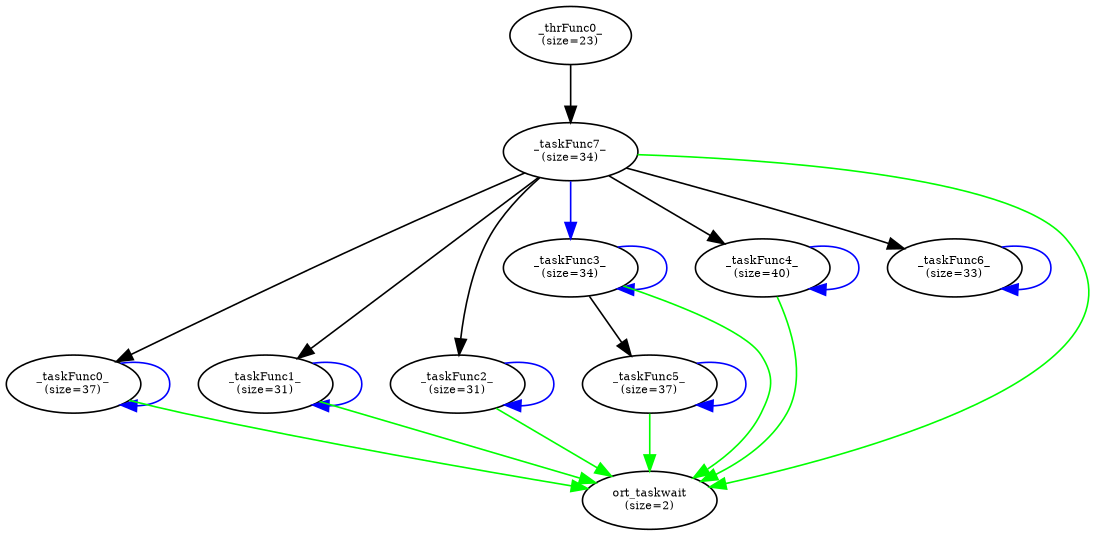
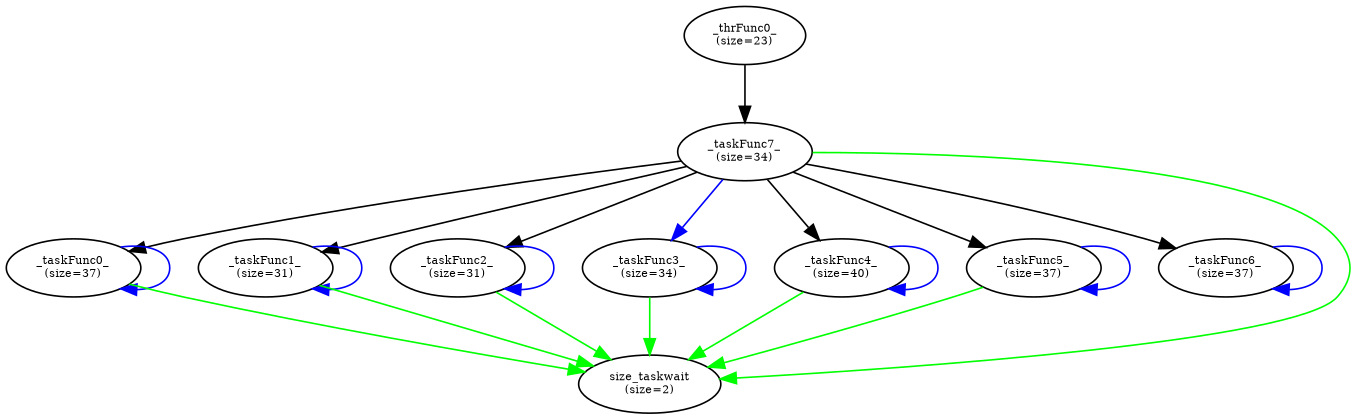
  digraph {
    rankdir=TB
    node [fontsize=7]
    edge [color=blue]
    n1 [label="_thrFunc0_\n(size=23)"]
    n2 [label="_taskFunc7_\n(size=34)"]
    n3 [label="_taskFunc0_\n(size=37)"]
    n4 [label="_taskFunc1_\n(size=31)"]
    n5 [label="_taskFunc2_\n(size=31)"]
    n6 [label="_taskFunc3_\n(size=34)"]
    n7 [label="_taskFunc4_\n(size=40)"]
    n8 [label="_taskFunc5_\n(size=37)"]
-   n9 [label="_taskFunc6_\n(size=33)"]
-   n10 [label="ort_taskwait\n(size=2)"]
+   n9 [label="_taskFunc6_\n(size=37)"]
+   n10 [label="size_taskwait\n(size=2)"]
    n1 -> n2 [color=""]
    n2 -> n3 [color=""]
    n2 -> n4 [color=""]
    n2 -> n5 [color=""]
    n2 -> n6
    n2 -> n7 [color=""]
-   n6 -> n8 [color=""]
+   n2 -> n8 [color=""]
    n2 -> n9 [color=""]
    n2 -> n10 [color=green]
    n3 -> n3
    n3 -> n10 [color=green]
    n4 -> n4
    n4 -> n10 [color=green]
    n5 -> n5
    n5 -> n10 [color=green]
    n6 -> n6
    n6 -> n10 [color=green]
    n7 -> n7
    n7 -> n10 [color=green]
    n8 -> n8
    n8 -> n10 [color=green]
    n9 -> n9
  }
